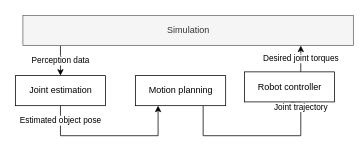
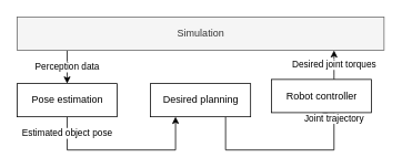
  <mxCell id="0" />
  <mxCell id="1" parent="0" />
  <mxCell id="2" value="Perception data" style="edgeStyle=orthogonalEdgeStyle;rounded=0;orthogonalLoop=1;jettySize=auto;html=1;entryX=0.5;entryY=0;entryDx=0;entryDy=0;" parent="1" source="3" target="5" edge="1"><mxGeometry relative="1" as="geometry"><Array as="points"><mxPoint x="80" y="90" /><mxPoint x="80" y="90" /></Array></mxGeometry></mxCell>
- <mxCell id="3" value="Simulation" style="html=1;fontStyle=0;fillColor=#f5f5f5;strokeColor=#666666;fontColor=#333333;" parent="1" vertex="1"><mxGeometry x="30" y="20" width="440" height="40" as="geometry" /></mxCell>
+ <mxCell id="3" value="Simulation" style="html=1;fontStyle=0;fillColor=#f5f5f5;strokeColor=#666666;fontColor=#333333;" parent="1" vertex="1"><mxGeometry x="20" y="20" width="440" height="40" as="geometry" /></mxCell>
  <mxCell id="4" value="Estimated object pose" style="edgeStyle=orthogonalEdgeStyle;rounded=0;orthogonalLoop=1;jettySize=auto;html=1;entryX=0.25;entryY=1;entryDx=0;entryDy=0;" parent="1" source="5" target="7" edge="1"><mxGeometry x="-0.809" relative="1" as="geometry"><Array as="points"><mxPoint x="80" y="180" /><mxPoint x="210" y="180" /></Array><mxPoint as="offset" /></mxGeometry></mxCell>
- <mxCell id="5" value="Joint estimation" style="html=1;fontStyle=0" parent="1" vertex="1"><mxGeometry x="20" y="100" width="120" height="40" as="geometry" /></mxCell>
+ <mxCell id="5" value="Pose estimation" style="html=1;fontStyle=0" parent="1" vertex="1"><mxGeometry x="20" y="100" width="120" height="40" as="geometry" /></mxCell>
  <mxCell id="6" value="Joint trajectory" style="edgeStyle=orthogonalEdgeStyle;rounded=0;orthogonalLoop=1;jettySize=auto;html=1;entryX=0.5;entryY=1;entryDx=0;entryDy=0;exitX=0.75;exitY=1;exitDx=0;exitDy=0;" parent="1" source="7" target="9" edge="1"><mxGeometry x="0.809" relative="1" as="geometry"><Array as="points"><mxPoint x="270" y="180" /><mxPoint x="400" y="180" /></Array><mxPoint as="offset" /></mxGeometry></mxCell>
- <mxCell id="7" value="Motion planning" style="html=1;fontStyle=0" parent="1" vertex="1"><mxGeometry x="180" y="100" width="120" height="40" as="geometry" /></mxCell>
+ <mxCell id="7" value="Desired planning" style="html=1;fontStyle=0" parent="1" vertex="1"><mxGeometry x="180" y="100" width="120" height="40" as="geometry" /></mxCell>
  <mxCell id="8" value="Desired joint torques" style="edgeStyle=orthogonalEdgeStyle;rounded=0;orthogonalLoop=1;jettySize=auto;html=1;" parent="1" source="9" target="3" edge="1"><mxGeometry relative="1" as="geometry"><Array as="points"><mxPoint x="400" y="90" /><mxPoint x="400" y="90" /></Array></mxGeometry></mxCell>
  <mxCell id="9" value="Robot controller" style="html=1;fontStyle=0" parent="1" vertex="1"><mxGeometry x="325" y="95" width="120" height="40" as="geometry" /></mxCell>
